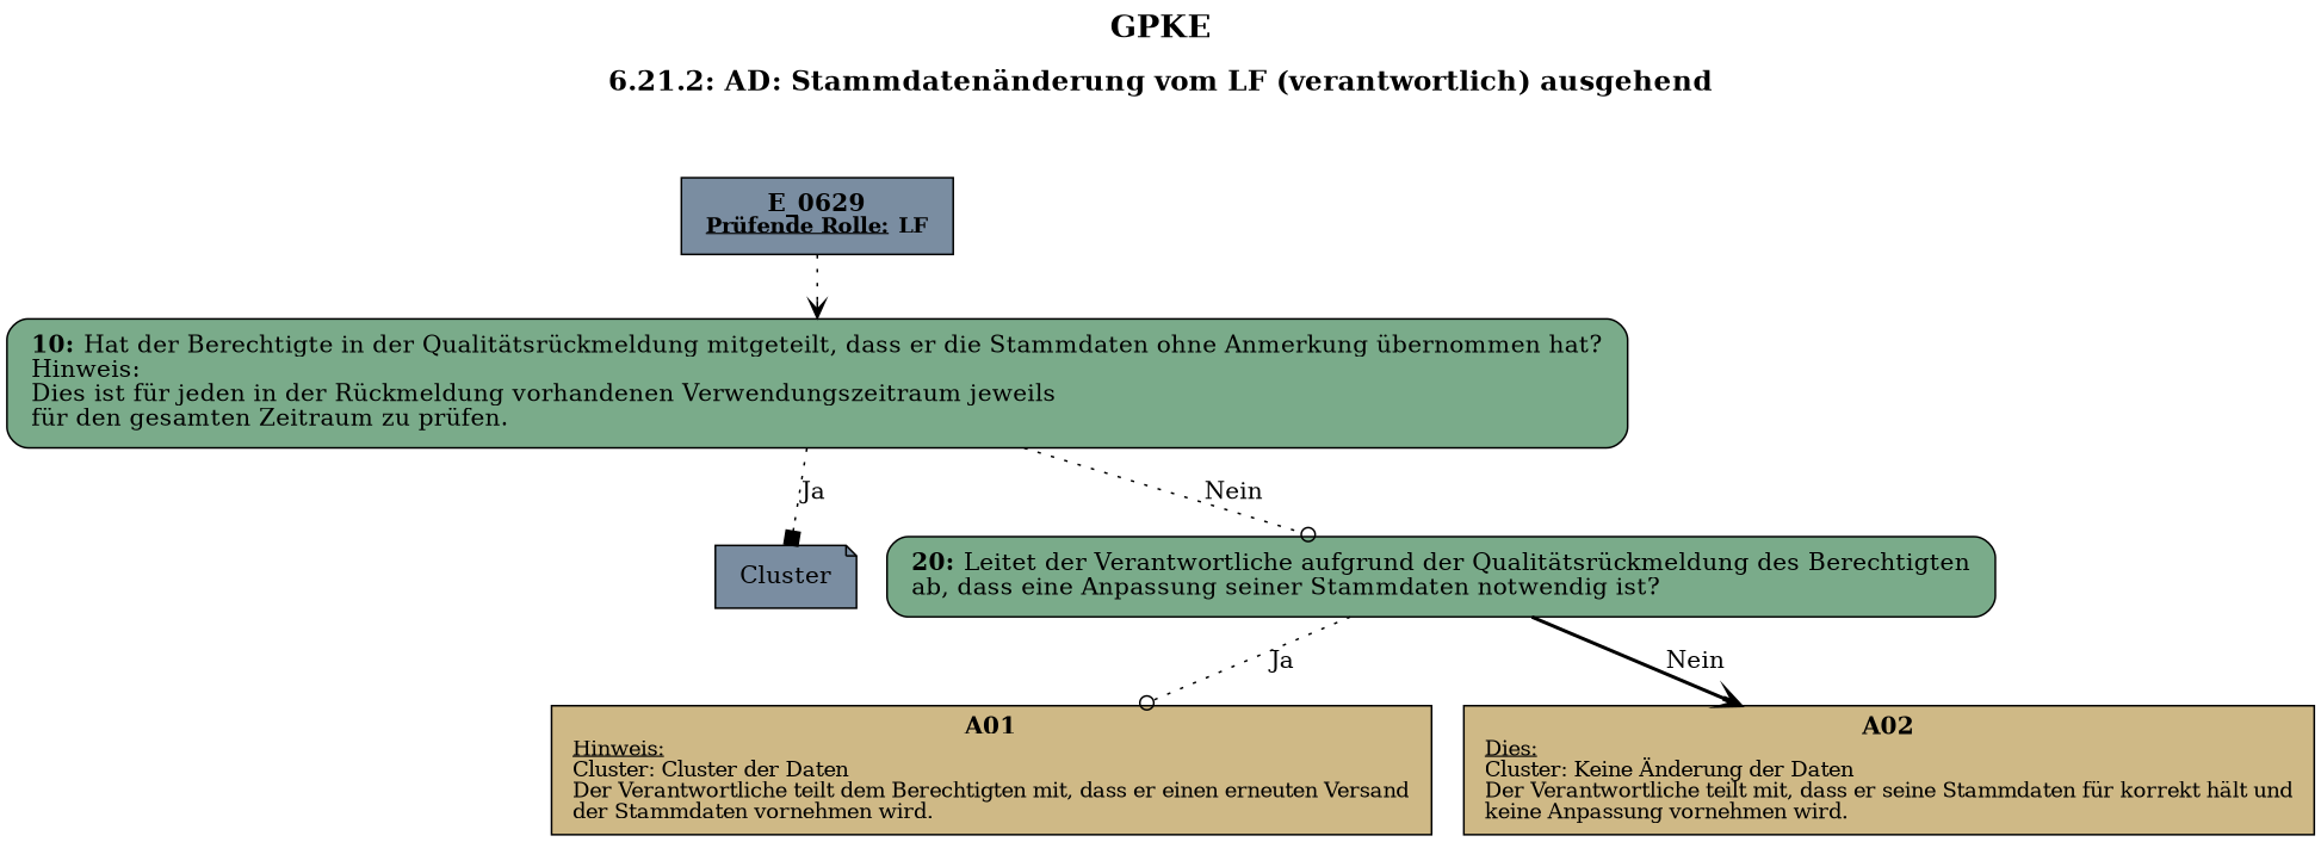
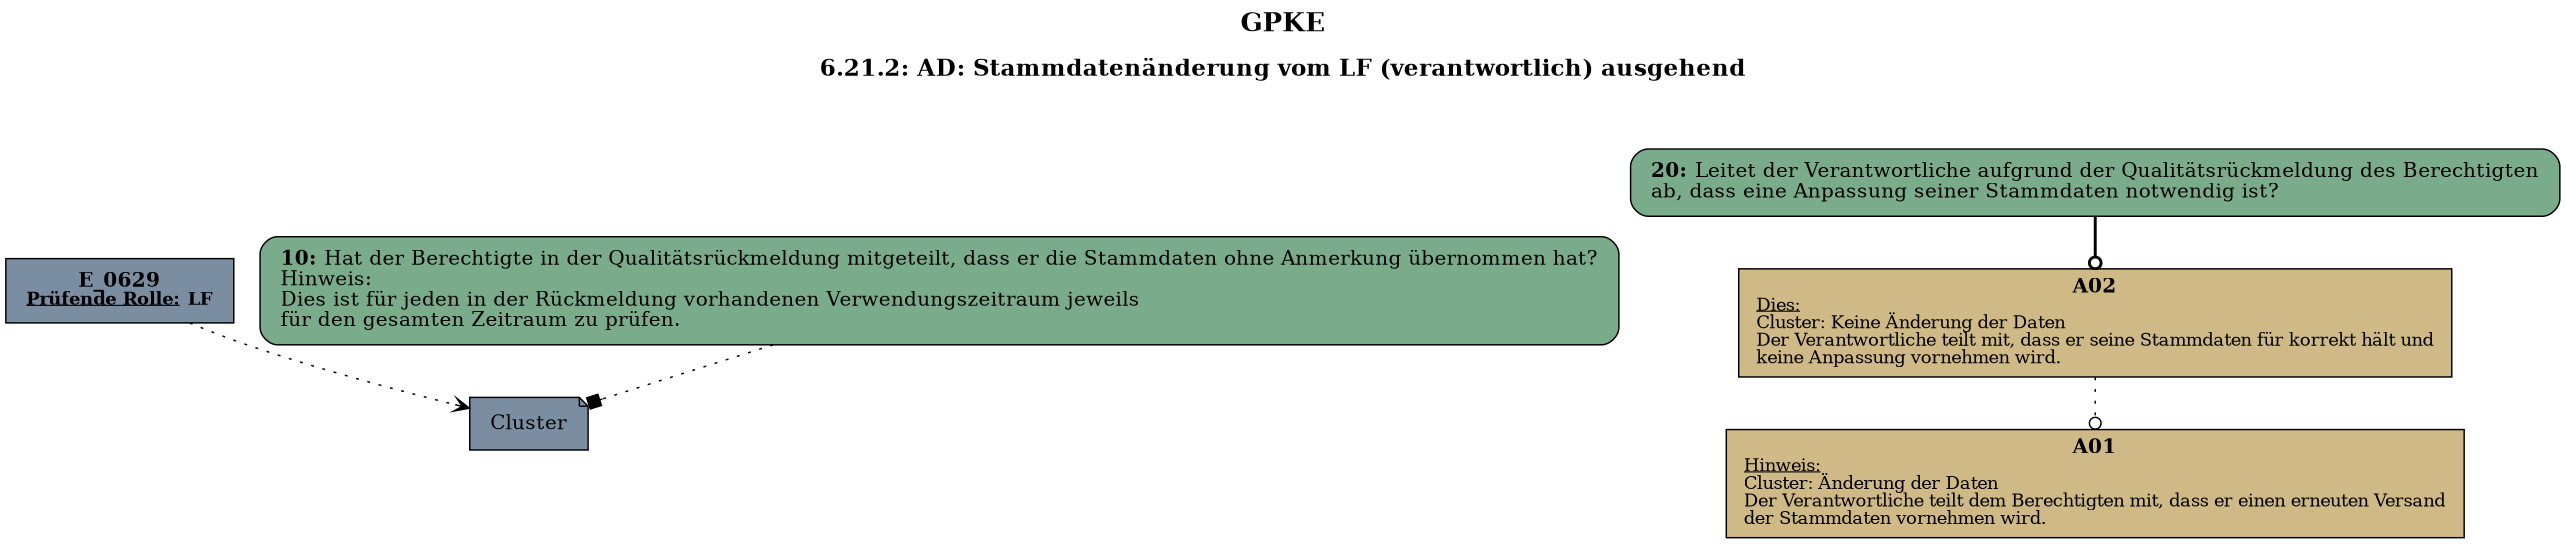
  digraph {
    concentrate=true
    label=<<B><FONT POINT-SIZE="18">GPKE</FONT></B><BR/><BR/><B><FONT POINT-SIZE="16">6.21.2: AD: Stammdatenänderung vom LF (verantwortlich) ausgehend</FONT></B><BR/><BR/><BR/><BR/>>
    labelloc=t
    pack=true
    packmode=array
    rankdir=TB
    node [fillcolor="#7a8da1" margin="0.2,0.12" shape=box style=filled]
    edge [arrowhead=vee style=dotted]
    n1 [label=<<B>E_0629</B><BR align="center"/><FONT point-size="12"><B><U>Prüfende Rolle:</U> LF</B></FONT><BR align="center"/>>]
    n2 [fillcolor="#7aab8a" label=<<B>10: </B>Hat der Berechtigte in der Qualitätsrückmeldung mitgeteilt, dass er die Stammdaten ohne Anmerkung übernommen hat?<BR align="left"/>Hinweis:<BR align="left"/>Dies ist für jeden in der Rückmeldung vorhandenen Verwendungszeitraum jeweils<BR align="left"/>für den gesamten Zeitraum zu prüfen.<BR align="left"/>> style="filled,rounded"]
    n3 [label=Cluster shape=note]
    n4 [fillcolor="#7aab8a" label=<<B>20: </B>Leitet der Verantwortliche aufgrund der Qualitätsrückmeldung des Berechtigten<BR align="left"/>ab, dass eine Anpassung seiner Stammdaten notwendig ist?<BR align="left"/>> style="filled,rounded"]
-   n5 [fillcolor="#cfb986" label=<<B>A01</B><BR align="center"/><FONT point-size="12"><U>Hinweis:</U><BR align="left"/>Cluster: Cluster der Daten<BR align="left"/>Der Verantwortliche teilt dem Berechtigten mit, dass er einen erneuten Versand<BR align="left"/>der Stammdaten vornehmen wird.<BR align="left"/></FONT>> margin="0.17,0.08"]
+   n5 [fillcolor="#cfb986" label=<<B>A01</B><BR align="center"/><FONT point-size="12"><U>Hinweis:</U><BR align="left"/>Cluster: Änderung der Daten<BR align="left"/>Der Verantwortliche teilt dem Berechtigten mit, dass er einen erneuten Versand<BR align="left"/>der Stammdaten vornehmen wird.<BR align="left"/></FONT>> margin="0.17,0.08"]
    n6 [fillcolor="#cfb986" label=<<B>A02</B><BR align="center"/><FONT point-size="12"><U>Dies:</U><BR align="left"/>Cluster: Keine Änderung der Daten<BR align="left"/>Der Verantwortliche teilt mit, dass er seine Stammdaten für korrekt hält und<BR align="left"/>keine Anpassung vornehmen wird.<BR align="left"/></FONT>> margin="0.17,0.08"]
-   n1 -> n2
+   n1 -> n3
    n2 -> n3 [arrowhead=box label=Ja]
-   n2 -> n4 [arrowhead=odot label=Nein]
-   n4 -> n5 [arrowhead=odot label=Ja]
-   n4 -> n6 [label=Nein style=bold]
+   n6 -> n5 [arrowhead=odot label=Ja]
+   n4 -> n6 [arrowhead=odot label=Nein style=bold]
  }
